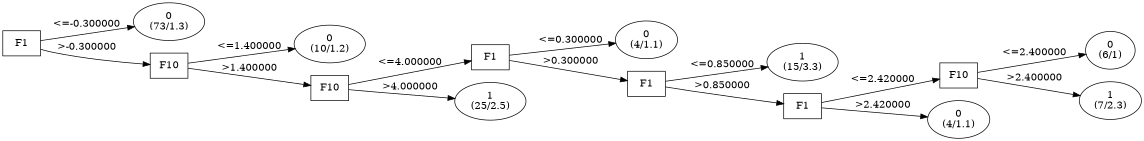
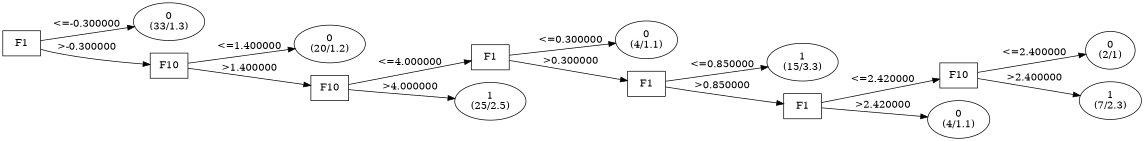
  digraph {
    rankdir=LR
    node [shape=ellipse]
    n1 [label="F1\n" shape=box]
-   n2 [label="0\n(73/1.3)"]
+   n2 [label="0\n(33/1.3)"]
    n3 [label="F10\n" shape=box]
-   n4 [label="0\n(10/1.2)"]
+   n4 [label="0\n(20/1.2)"]
    n5 [label="F10\n" shape=box]
    n6 [label="F1\n" shape=box]
    n7 [label="1\n(25/2.5)"]
    n8 [label="0\n(4/1.1)"]
    n9 [label="F1\n" shape=box]
    n10 [label="1\n(15/3.3)"]
    n11 [label="F1\n" shape=box]
    n12 [label="F10\n" shape=box]
    n13 [label="0\n(4/1.1)"]
-   n14 [label="0\n(6/1)"]
+   n14 [label="0\n(2/1)"]
    n15 [label="1\n(7/2.3)"]
    n1 -> n2 [label="<=-0.300000"]
    n1 -> n3 [label=">-0.300000"]
    n3 -> n4 [label="<=1.400000"]
    n3 -> n5 [label=">1.400000"]
    n5 -> n6 [label="<=4.000000"]
    n5 -> n7 [label=">4.000000"]
    n6 -> n8 [label="<=0.300000"]
    n6 -> n9 [label=">0.300000"]
    n9 -> n10 [label="<=0.850000"]
    n9 -> n11 [label=">0.850000"]
    n11 -> n12 [label="<=2.420000"]
    n11 -> n13 [label=">2.420000"]
    n12 -> n14 [label="<=2.400000"]
    n12 -> n15 [label=">2.400000"]
  }
